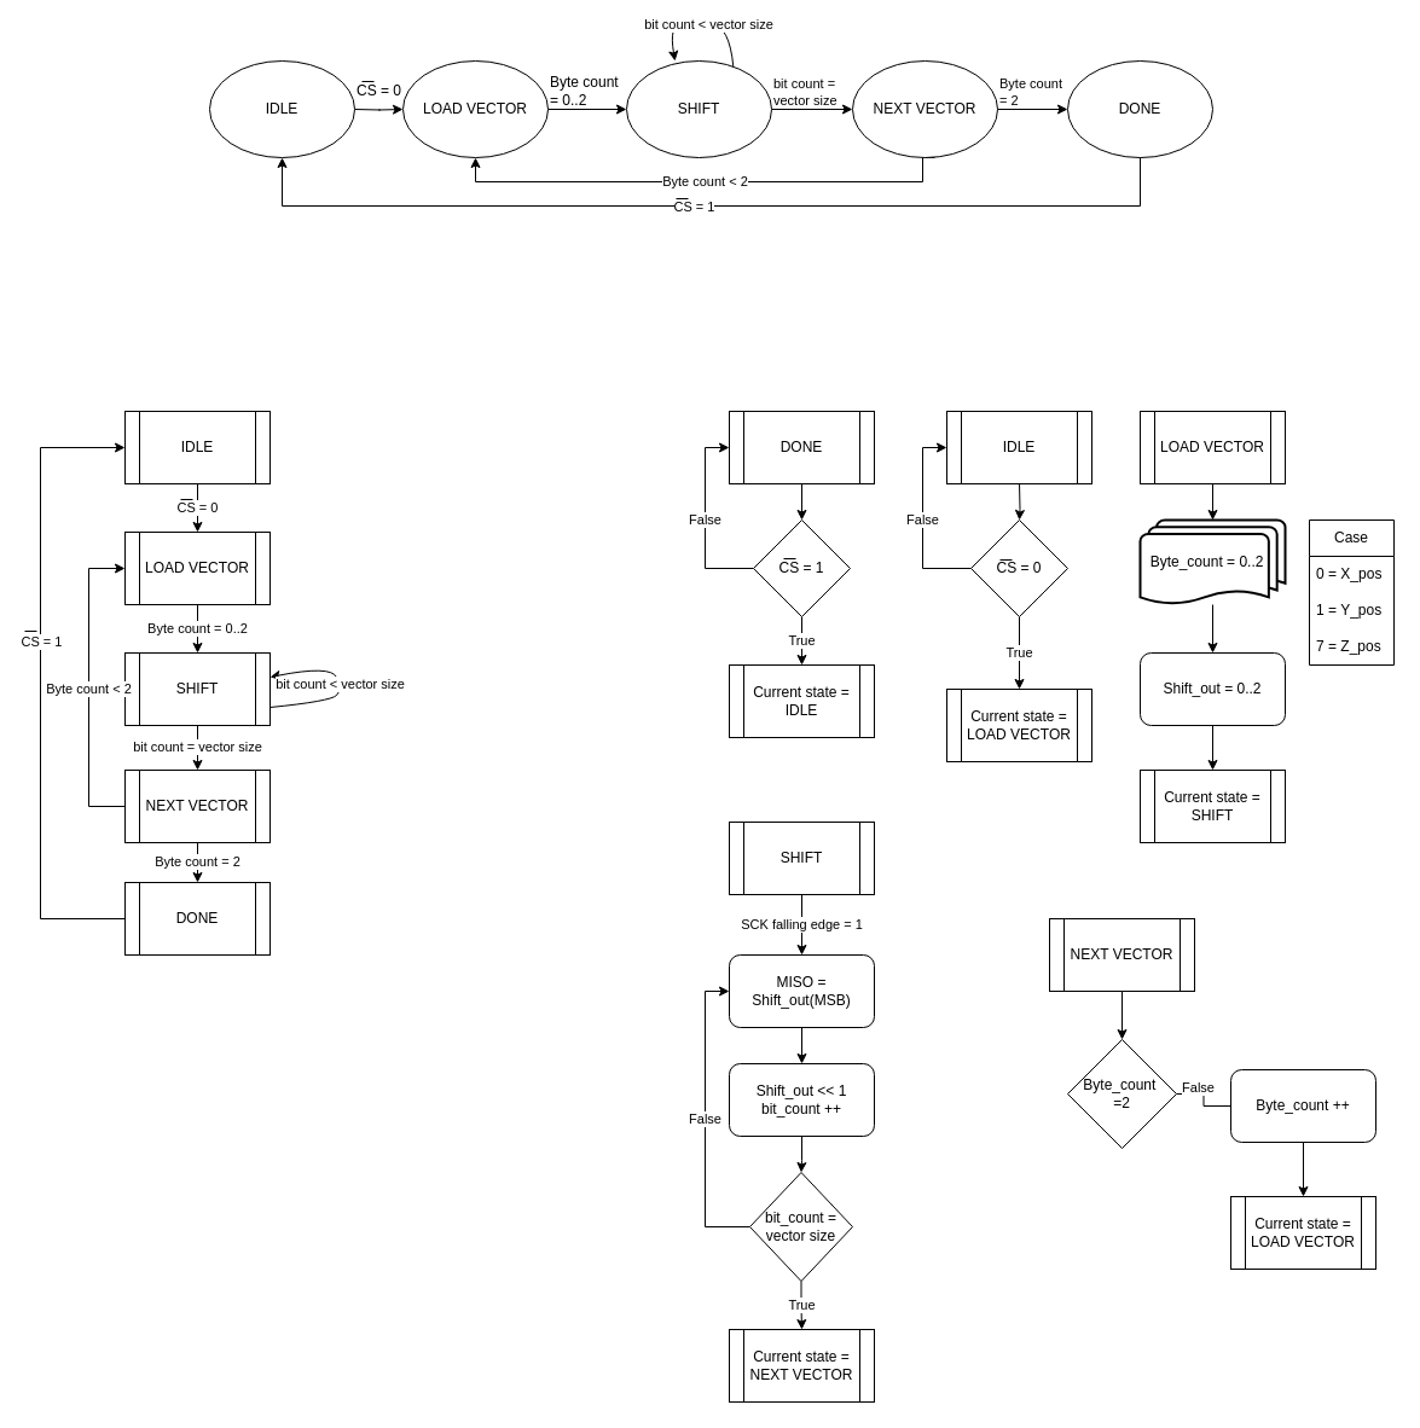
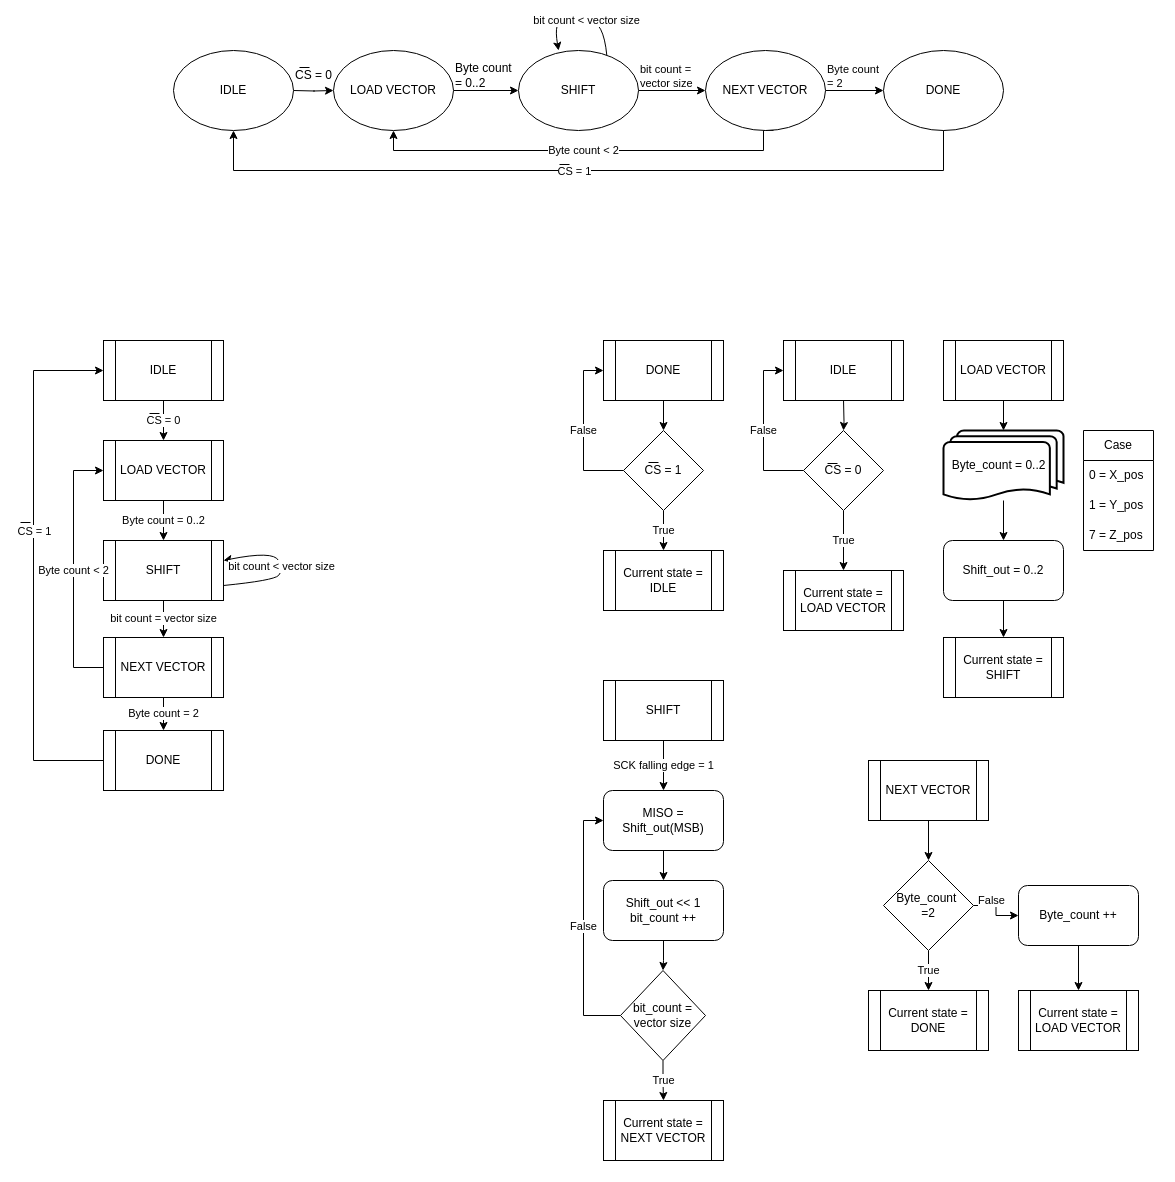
  <mxCell id="0" />
  <mxCell id="1" parent="0" />
  <mxCell id="2" value="&lt;font style=&quot;font-size: 11px;&quot;&gt;CS = 0&lt;/font&gt;" style="edgeStyle=orthogonalEdgeStyle;rounded=0;orthogonalLoop=1;jettySize=auto;html=1;" parent="1" source="3" target="5" edge="1"><mxGeometry relative="1" as="geometry"><mxPoint as="offset" /></mxGeometry></mxCell>
  <mxCell id="3" value="IDLE" style="shape=process;whiteSpace=wrap;html=1;backgroundOutline=1;" parent="1" vertex="1"><mxGeometry x="103" y="340" width="120" height="60" as="geometry" /></mxCell>
  <mxCell id="4" value="Byte count = 0..2" style="edgeStyle=orthogonalEdgeStyle;rounded=0;orthogonalLoop=1;jettySize=auto;html=1;" parent="1" source="5" target="7" edge="1"><mxGeometry relative="1" as="geometry" /></mxCell>
  <mxCell id="5" value="LOAD VECTOR" style="shape=process;whiteSpace=wrap;html=1;backgroundOutline=1;" parent="1" vertex="1"><mxGeometry x="103" y="440" width="120" height="60" as="geometry" /></mxCell>
  <mxCell id="6" value="bit count = vector size" style="edgeStyle=orthogonalEdgeStyle;rounded=0;orthogonalLoop=1;jettySize=auto;html=1;" parent="1" source="7" target="9" edge="1"><mxGeometry relative="1" as="geometry" /></mxCell>
  <mxCell id="7" value="SHIFT" style="shape=process;whiteSpace=wrap;html=1;backgroundOutline=1;" parent="1" vertex="1"><mxGeometry x="103" y="540" width="120" height="60" as="geometry" /></mxCell>
  <mxCell id="8" value="Byte count = 2" style="edgeStyle=orthogonalEdgeStyle;rounded=0;orthogonalLoop=1;jettySize=auto;html=1;" parent="1" source="9" target="10" edge="1"><mxGeometry relative="1" as="geometry" /></mxCell>
  <mxCell id="9" value="NEXT VECTOR" style="shape=process;whiteSpace=wrap;html=1;backgroundOutline=1;" parent="1" vertex="1"><mxGeometry x="103" y="637" width="120" height="60" as="geometry" /></mxCell>
  <mxCell id="10" value="DONE" style="shape=process;whiteSpace=wrap;html=1;backgroundOutline=1;" parent="1" vertex="1"><mxGeometry x="103" y="730" width="120" height="60" as="geometry" /></mxCell>
  <mxCell id="11" value="bit count &amp;lt; vector size" style="curved=1;endArrow=classic;html=1;rounded=0;exitX=1;exitY=0.75;exitDx=0;exitDy=0;" parent="1" source="7" edge="1"><mxGeometry width="50" height="50" relative="1" as="geometry"><mxPoint x="343" y="650" as="sourcePoint" /><mxPoint x="223" y="560" as="targetPoint" /><Array as="points"><mxPoint x="273" y="580" /><mxPoint x="283" y="570" /><mxPoint x="273" y="550" /></Array></mxGeometry></mxCell>
  <mxCell id="12" value="Byte count &amp;lt; 2" style="endArrow=classic;html=1;rounded=0;exitX=0;exitY=0.5;exitDx=0;exitDy=0;entryX=0;entryY=0.5;entryDx=0;entryDy=0;" parent="1" source="9" target="5" edge="1"><mxGeometry x="-0.012" width="50" height="50" relative="1" as="geometry"><mxPoint x="343" y="650" as="sourcePoint" /><mxPoint x="393" y="600" as="targetPoint" /><Array as="points"><mxPoint x="73" y="667" /><mxPoint x="73" y="470" /></Array><mxPoint as="offset" /></mxGeometry></mxCell>
  <mxCell id="13" value="" style="edgeStyle=orthogonalEdgeStyle;rounded=0;orthogonalLoop=1;jettySize=auto;html=1;" parent="1" target="24" edge="1"><mxGeometry relative="1" as="geometry"><mxPoint x="843.037" y="400" as="sourcePoint" /></mxGeometry></mxCell>
  <mxCell id="14" value="" style="edgeStyle=orthogonalEdgeStyle;rounded=0;orthogonalLoop=1;jettySize=auto;html=1;" parent="1" source="15" target="27" edge="1"><mxGeometry relative="1" as="geometry" /></mxCell>
  <mxCell id="15" value="LOAD VECTOR" style="shape=process;whiteSpace=wrap;html=1;backgroundOutline=1;" parent="1" vertex="1"><mxGeometry x="943" y="340" width="120" height="60" as="geometry" /></mxCell>
  <mxCell id="16" value="SCK falling edge = 1" style="edgeStyle=orthogonalEdgeStyle;rounded=0;orthogonalLoop=1;jettySize=auto;html=1;" parent="1" source="17" target="36" edge="1"><mxGeometry relative="1" as="geometry" /></mxCell>
  <mxCell id="17" value="SHIFT" style="shape=process;whiteSpace=wrap;html=1;backgroundOutline=1;" parent="1" vertex="1"><mxGeometry x="603" y="680" width="120" height="60" as="geometry" /></mxCell>
  <mxCell id="18" value="" style="edgeStyle=orthogonalEdgeStyle;rounded=0;orthogonalLoop=1;jettySize=auto;html=1;" parent="1" source="19" target="45" edge="1"><mxGeometry relative="1" as="geometry" /></mxCell>
  <mxCell id="19" value="NEXT VECTOR" style="shape=process;whiteSpace=wrap;html=1;backgroundOutline=1;" parent="1" vertex="1"><mxGeometry x="868" y="760" width="120" height="60" as="geometry" /></mxCell>
  <mxCell id="20" value="" style="endArrow=classic;html=1;rounded=0;exitX=0;exitY=0.5;exitDx=0;exitDy=0;entryX=0;entryY=0.5;entryDx=0;entryDy=0;" parent="1" source="10" target="3" edge="1"><mxGeometry width="50" height="50" relative="1" as="geometry"><mxPoint x="203" y="610" as="sourcePoint" /><mxPoint x="253" y="560" as="targetPoint" /><Array as="points"><mxPoint x="33" y="760" /><mxPoint x="33" y="370" /></Array></mxGeometry></mxCell>
  <mxCell id="21" value="CS = 1" style="edgeLabel;html=1;align=center;verticalAlign=middle;resizable=0;points=[];" parent="20" vertex="1" connectable="0"><mxGeometry x="0.132" relative="1" as="geometry"><mxPoint as="offset" /></mxGeometry></mxCell>
  <mxCell id="22" value="False" style="edgeStyle=orthogonalEdgeStyle;rounded=0;orthogonalLoop=1;jettySize=auto;html=1;entryX=0;entryY=0.5;entryDx=0;entryDy=0;" parent="1" source="24" edge="1"><mxGeometry relative="1" as="geometry"><mxPoint x="783" y="370" as="targetPoint" /><Array as="points"><mxPoint x="763" y="470" /><mxPoint x="763" y="370" /></Array></mxGeometry></mxCell>
  <mxCell id="23" value="True" style="edgeStyle=orthogonalEdgeStyle;rounded=0;orthogonalLoop=1;jettySize=auto;html=1;" parent="1" source="24" edge="1"><mxGeometry relative="1" as="geometry"><mxPoint x="843" y="570" as="targetPoint" /></mxGeometry></mxCell>
  <mxCell id="24" value="CS = 0" style="rhombus;whiteSpace=wrap;html=1;" parent="1" vertex="1"><mxGeometry x="803" y="430" width="80" height="80" as="geometry" /></mxCell>
  <mxCell id="25" value="Current state = LOAD VECTOR" style="shape=process;whiteSpace=wrap;html=1;backgroundOutline=1;" parent="1" vertex="1"><mxGeometry x="783" y="570" width="120" height="60" as="geometry" /></mxCell>
  <mxCell id="26" value="" style="edgeStyle=orthogonalEdgeStyle;rounded=0;orthogonalLoop=1;jettySize=auto;html=1;" parent="1" source="27" target="29" edge="1"><mxGeometry relative="1" as="geometry" /></mxCell>
  <mxCell id="27" value="&amp;nbsp; Byte_count = 0..2" style="strokeWidth=2;html=1;shape=mxgraph.flowchart.multi-document;whiteSpace=wrap;align=left;" parent="1" vertex="1"><mxGeometry x="943" y="430" width="120" height="70" as="geometry" /></mxCell>
  <mxCell id="28" value="" style="edgeStyle=orthogonalEdgeStyle;rounded=0;orthogonalLoop=1;jettySize=auto;html=1;" parent="1" source="29" target="34" edge="1"><mxGeometry relative="1" as="geometry" /></mxCell>
  <mxCell id="29" value="Shift_out = 0..2" style="rounded=1;whiteSpace=wrap;html=1;" parent="1" vertex="1"><mxGeometry x="943" y="540" width="120" height="60" as="geometry" /></mxCell>
  <mxCell id="30" value="Case" style="swimlane;fontStyle=0;childLayout=stackLayout;horizontal=1;startSize=30;horizontalStack=0;resizeParent=1;resizeParentMax=0;resizeLast=0;collapsible=1;marginBottom=0;whiteSpace=wrap;html=1;" parent="1" vertex="1"><mxGeometry x="1083" y="430" width="70" height="120" as="geometry" /></mxCell>
  <mxCell id="31" value="0 = X_pos" style="text;strokeColor=none;fillColor=none;align=left;verticalAlign=middle;spacingLeft=4;spacingRight=4;overflow=hidden;points=[[0,0.5],[1,0.5]];portConstraint=eastwest;rotatable=0;whiteSpace=wrap;html=1;" parent="30" vertex="1"><mxGeometry y="30" width="70" height="30" as="geometry" /></mxCell>
  <mxCell id="32" value="1 = Y_pos" style="text;strokeColor=none;fillColor=none;align=left;verticalAlign=middle;spacingLeft=4;spacingRight=4;overflow=hidden;points=[[0,0.5],[1,0.5]];portConstraint=eastwest;rotatable=0;whiteSpace=wrap;html=1;" parent="30" vertex="1"><mxGeometry y="60" width="70" height="30" as="geometry" /></mxCell>
  <mxCell id="33" value="7 = Z_pos" style="text;strokeColor=none;fillColor=none;align=left;verticalAlign=middle;spacingLeft=4;spacingRight=4;overflow=hidden;points=[[0,0.5],[1,0.5]];portConstraint=eastwest;rotatable=0;whiteSpace=wrap;html=1;" parent="30" vertex="1"><mxGeometry y="90" width="70" height="30" as="geometry" /></mxCell>
  <mxCell id="34" value="Current state = SHIFT" style="shape=process;whiteSpace=wrap;html=1;backgroundOutline=1;" parent="1" vertex="1"><mxGeometry x="943" y="637" width="120" height="60" as="geometry" /></mxCell>
  <mxCell id="35" value="" style="edgeStyle=orthogonalEdgeStyle;rounded=0;orthogonalLoop=1;jettySize=auto;html=1;" parent="1" source="36" target="38" edge="1"><mxGeometry relative="1" as="geometry" /></mxCell>
  <mxCell id="36" value="MISO = Shift_out(MSB)" style="rounded=1;whiteSpace=wrap;html=1;" parent="1" vertex="1"><mxGeometry x="603" y="790" width="120" height="60" as="geometry" /></mxCell>
  <mxCell id="37" value="" style="edgeStyle=orthogonalEdgeStyle;rounded=0;orthogonalLoop=1;jettySize=auto;html=1;" parent="1" source="38" target="41" edge="1"><mxGeometry relative="1" as="geometry" /></mxCell>
  <mxCell id="38" value="Shift_out &amp;lt;&amp;lt; 1&lt;br&gt;bit_count ++" style="rounded=1;whiteSpace=wrap;html=1;" parent="1" vertex="1"><mxGeometry x="603" y="880" width="120" height="60" as="geometry" /></mxCell>
  <mxCell id="39" value="False" style="edgeStyle=orthogonalEdgeStyle;rounded=0;orthogonalLoop=1;jettySize=auto;html=1;entryX=0;entryY=0.5;entryDx=0;entryDy=0;" parent="1" source="41" target="36" edge="1"><mxGeometry relative="1" as="geometry"><Array as="points"><mxPoint x="583" y="1015" /><mxPoint x="583" y="820" /></Array></mxGeometry></mxCell>
  <mxCell id="40" value="True" style="edgeStyle=orthogonalEdgeStyle;rounded=0;orthogonalLoop=1;jettySize=auto;html=1;" parent="1" source="41" target="42" edge="1"><mxGeometry relative="1" as="geometry" /></mxCell>
  <mxCell id="41" value="bit_count = vector size" style="rhombus;whiteSpace=wrap;html=1;" parent="1" vertex="1"><mxGeometry x="620" y="970" width="85" height="90" as="geometry" /></mxCell>
  <mxCell id="42" value="Current state = NEXT VECTOR" style="shape=process;whiteSpace=wrap;html=1;backgroundOutline=1;" parent="1" vertex="1"><mxGeometry x="603" y="1100" width="120" height="60" as="geometry" /></mxCell>
- <mxCell id="44" value="False" style="edgeStyle=orthogonalEdgeStyle;rounded=0;orthogonalLoop=1;jettySize=auto;html=1;endArrow=none;" parent="1" source="45" target="49" edge="1"><mxGeometry x="-0.333" y="5" relative="1" as="geometry"><mxPoint as="offset" /></mxGeometry></mxCell>
+ <mxCell id="43" value="True" style="edgeStyle=orthogonalEdgeStyle;rounded=0;orthogonalLoop=1;jettySize=auto;html=1;" parent="1" source="45" target="46" edge="1"><mxGeometry relative="1" as="geometry" /></mxCell>
+ <mxCell id="44" value="False" style="edgeStyle=orthogonalEdgeStyle;rounded=0;orthogonalLoop=1;jettySize=auto;html=1;" parent="1" source="45" target="49" edge="1"><mxGeometry x="-0.333" y="5" relative="1" as="geometry"><mxPoint as="offset" /></mxGeometry></mxCell>
  <mxCell id="45" value="Byte_count&amp;nbsp;&lt;br&gt;=2" style="rhombus;whiteSpace=wrap;html=1;" parent="1" vertex="1"><mxGeometry x="883" y="860" width="90" height="90" as="geometry" /></mxCell>
+ <mxCell id="46" value="Current state = DONE" style="shape=process;whiteSpace=wrap;html=1;backgroundOutline=1;" parent="1" vertex="1"><mxGeometry x="868" y="990" width="120" height="60" as="geometry" /></mxCell>
  <mxCell id="47" value="Current state = LOAD VECTOR" style="shape=process;whiteSpace=wrap;html=1;backgroundOutline=1;" parent="1" vertex="1"><mxGeometry x="1018" y="990" width="120" height="60" as="geometry" /></mxCell>
  <mxCell id="48" value="" style="edgeStyle=orthogonalEdgeStyle;rounded=0;orthogonalLoop=1;jettySize=auto;html=1;" parent="1" source="49" target="47" edge="1"><mxGeometry relative="1" as="geometry" /></mxCell>
  <mxCell id="49" value="Byte_count ++" style="rounded=1;whiteSpace=wrap;html=1;" parent="1" vertex="1"><mxGeometry x="1018" y="885" width="120" height="60" as="geometry" /></mxCell>
  <mxCell id="50" value="" style="endArrow=none;html=1;rounded=0;" parent="1" edge="1"><mxGeometry width="50" height="50" relative="1" as="geometry"><mxPoint x="827" y="463" as="sourcePoint" /><mxPoint x="837" y="463" as="targetPoint" /></mxGeometry></mxCell>
  <mxCell id="51" value="" style="endArrow=none;html=1;rounded=0;" parent="1" edge="1"><mxGeometry width="50" height="50" relative="1" as="geometry"><mxPoint x="20" y="522" as="sourcePoint" /><mxPoint x="30" y="522" as="targetPoint" /></mxGeometry></mxCell>
  <mxCell id="52" value="" style="endArrow=none;html=1;rounded=0;" parent="1" edge="1"><mxGeometry width="50" height="50" relative="1" as="geometry"><mxPoint x="149" y="413" as="sourcePoint" /><mxPoint x="159" y="413" as="targetPoint" /></mxGeometry></mxCell>
  <mxCell id="53" value="IDLE" style="shape=process;whiteSpace=wrap;html=1;backgroundOutline=1;" parent="1" vertex="1"><mxGeometry x="783" y="340" width="120" height="60" as="geometry" /></mxCell>
  <mxCell id="54" value="" style="edgeStyle=orthogonalEdgeStyle;rounded=0;orthogonalLoop=1;jettySize=auto;html=1;" parent="1" source="55" target="58" edge="1"><mxGeometry relative="1" as="geometry" /></mxCell>
  <mxCell id="55" value="DONE" style="shape=process;whiteSpace=wrap;html=1;backgroundOutline=1;" parent="1" vertex="1"><mxGeometry x="603" y="340" width="120" height="60" as="geometry" /></mxCell>
  <mxCell id="56" value="True" style="edgeStyle=orthogonalEdgeStyle;rounded=0;orthogonalLoop=1;jettySize=auto;html=1;" parent="1" source="58" target="59" edge="1"><mxGeometry relative="1" as="geometry" /></mxCell>
  <mxCell id="57" value="False" style="edgeStyle=orthogonalEdgeStyle;rounded=0;orthogonalLoop=1;jettySize=auto;html=1;entryX=0;entryY=0.5;entryDx=0;entryDy=0;" parent="1" source="58" target="55" edge="1"><mxGeometry relative="1" as="geometry"><Array as="points"><mxPoint x="583" y="470" /><mxPoint x="583" y="370" /></Array></mxGeometry></mxCell>
  <mxCell id="58" value="CS = 1" style="rhombus;whiteSpace=wrap;html=1;" parent="1" vertex="1"><mxGeometry x="623" y="430" width="80" height="80" as="geometry" /></mxCell>
  <mxCell id="59" value="Current state = IDLE" style="shape=process;whiteSpace=wrap;html=1;backgroundOutline=1;" parent="1" vertex="1"><mxGeometry x="603" y="550" width="120" height="60" as="geometry" /></mxCell>
  <mxCell id="60" value="" style="endArrow=none;html=1;rounded=0;" parent="1" edge="1"><mxGeometry width="50" height="50" relative="1" as="geometry"><mxPoint x="648" y="462" as="sourcePoint" /><mxPoint x="658" y="462" as="targetPoint" /></mxGeometry></mxCell>
  <mxCell id="61" value="" style="edgeStyle=orthogonalEdgeStyle;rounded=0;orthogonalLoop=1;jettySize=auto;html=1;" parent="1" edge="1"><mxGeometry relative="1" as="geometry"><mxPoint x="293" y="90" as="sourcePoint" /><mxPoint x="333" y="90" as="targetPoint" /></mxGeometry></mxCell>
  <mxCell id="62" value="" style="edgeStyle=orthogonalEdgeStyle;rounded=0;orthogonalLoop=1;jettySize=auto;html=1;" parent="1" edge="1"><mxGeometry relative="1" as="geometry"><mxPoint x="453" y="90" as="sourcePoint" /><mxPoint x="518" y="90" as="targetPoint" /></mxGeometry></mxCell>
  <mxCell id="63" value="" style="edgeStyle=orthogonalEdgeStyle;rounded=0;orthogonalLoop=1;jettySize=auto;html=1;" parent="1" edge="1"><mxGeometry relative="1" as="geometry"><mxPoint x="638" y="90" as="sourcePoint" /><mxPoint x="705" y="90" as="targetPoint" /></mxGeometry></mxCell>
  <mxCell id="64" value="" style="edgeStyle=orthogonalEdgeStyle;rounded=0;orthogonalLoop=1;jettySize=auto;html=1;" parent="1" edge="1"><mxGeometry relative="1" as="geometry"><mxPoint x="825" y="90" as="sourcePoint" /><mxPoint x="883" y="90" as="targetPoint" /></mxGeometry></mxCell>
  <mxCell id="65" value="Byte count &amp;lt; 2" style="edgeStyle=orthogonalEdgeStyle;rounded=0;orthogonalLoop=1;jettySize=auto;html=1;" parent="1" edge="1"><mxGeometry relative="1" as="geometry"><Array as="points"><mxPoint x="763" y="130" /><mxPoint x="763" y="150" /><mxPoint x="393" y="150" /></Array><mxPoint x="773" y="130" as="sourcePoint" /><mxPoint x="393" y="130" as="targetPoint" /></mxGeometry></mxCell>
  <mxCell id="66" style="edgeStyle=orthogonalEdgeStyle;rounded=0;orthogonalLoop=1;jettySize=auto;html=1;entryX=0.5;entryY=1;entryDx=0;entryDy=0;" parent="1" target="76" edge="1"><mxGeometry relative="1" as="geometry"><Array as="points"><mxPoint x="943" y="170" /><mxPoint x="233" y="170" /></Array><mxPoint x="943" y="120" as="sourcePoint" /><mxPoint x="233" y="150" as="targetPoint" /></mxGeometry></mxCell>
  <mxCell id="67" value="CS = 1" style="edgeLabel;html=1;align=center;verticalAlign=middle;resizable=0;points=[];" parent="66" vertex="1" connectable="0"><mxGeometry x="0.05" relative="1" as="geometry"><mxPoint as="offset" /></mxGeometry></mxCell>
  <mxCell id="68" value="bit count &amp;lt; vector size" style="curved=1;endArrow=classic;html=1;rounded=0;exitX=0.736;exitY=0.061;exitDx=0;exitDy=0;entryX=0.334;entryY=0;entryDx=0;entryDy=0;entryPerimeter=0;exitPerimeter=0;" parent="1" source="78" target="78" edge="1"><mxGeometry x="-0.106" width="50" height="50" relative="1" as="geometry"><mxPoint x="608" y="60" as="sourcePoint" /><mxPoint x="578" y="60" as="targetPoint" /><Array as="points"><mxPoint x="603" y="20" /><mxPoint x="573" y="20" /><mxPoint x="553" y="20" /></Array><mxPoint as="offset" /></mxGeometry></mxCell>
  <mxCell id="69" value="Byte count &lt;br&gt;= 0..2" style="text;html=1;align=left;verticalAlign=middle;resizable=0;points=[];autosize=1;strokeColor=none;fillColor=none;" parent="1" vertex="1"><mxGeometry x="453" y="54" width="76" height="42" as="geometry" /></mxCell>
  <mxCell id="70" value="&lt;span style=&quot;color: rgb(0, 0, 0); font-family: Helvetica; font-size: 11px; font-style: normal; font-variant-ligatures: normal; font-variant-caps: normal; font-weight: 400; letter-spacing: normal; orphans: 2; text-align: center; text-indent: 0px; text-transform: none; widows: 2; word-spacing: 0px; -webkit-text-stroke-width: 0px; background-color: rgb(255, 255, 255); text-decoration-thickness: initial; text-decoration-style: initial; text-decoration-color: initial; float: none; display: inline !important;&quot;&gt;bit count = &lt;br&gt;vector size&lt;/span&gt;" style="text;whiteSpace=wrap;html=1;" parent="1" vertex="1"><mxGeometry x="638" y="55" width="140" height="40" as="geometry" /></mxCell>
  <mxCell id="71" value="&lt;span style=&quot;color: rgb(0, 0, 0); font-family: Helvetica; font-size: 11px; font-style: normal; font-variant-ligatures: normal; font-variant-caps: normal; font-weight: 400; letter-spacing: normal; orphans: 2; text-align: center; text-indent: 0px; text-transform: none; widows: 2; word-spacing: 0px; -webkit-text-stroke-width: 0px; background-color: rgb(255, 255, 255); text-decoration-thickness: initial; text-decoration-style: initial; text-decoration-color: initial; float: none; display: inline !important;&quot;&gt;Byte count &lt;br&gt;= 2&lt;/span&gt;" style="text;whiteSpace=wrap;html=1;" parent="1" vertex="1"><mxGeometry x="825" y="55" width="100" height="40" as="geometry" /></mxCell>
  <mxCell id="72" value="" style="group" parent="1" vertex="1" connectable="0"><mxGeometry x="283" y="60" width="60" height="30" as="geometry" /></mxCell>
  <mxCell id="73" value="CS = 0" style="text;html=1;align=center;verticalAlign=middle;resizable=0;points=[];autosize=1;strokeColor=none;fillColor=none;" parent="72" vertex="1"><mxGeometry width="60" height="30" as="geometry" /></mxCell>
  <mxCell id="74" value="" style="endArrow=none;html=1;rounded=0;" parent="72" edge="1"><mxGeometry width="50" height="50" relative="1" as="geometry"><mxPoint x="16" y="7" as="sourcePoint" /><mxPoint x="26" y="7" as="targetPoint" /></mxGeometry></mxCell>
  <mxCell id="75" value="" style="endArrow=none;html=1;rounded=0;" parent="1" edge="1"><mxGeometry width="50" height="50" relative="1" as="geometry"><mxPoint x="559" y="164" as="sourcePoint" /><mxPoint x="569" y="164" as="targetPoint" /></mxGeometry></mxCell>
  <mxCell id="76" value="IDLE" style="ellipse;whiteSpace=wrap;html=1;" vertex="1" parent="1"><mxGeometry x="173" y="50" width="120" height="80" as="geometry" /></mxCell>
  <mxCell id="77" value="LOAD VECTOR" style="ellipse;whiteSpace=wrap;html=1;" vertex="1" parent="1"><mxGeometry x="333" y="50" width="120" height="80" as="geometry" /></mxCell>
  <mxCell id="78" value="SHIFT" style="ellipse;whiteSpace=wrap;html=1;" vertex="1" parent="1"><mxGeometry x="518" y="50" width="120" height="80" as="geometry" /></mxCell>
  <mxCell id="79" value="NEXT VECTOR" style="ellipse;whiteSpace=wrap;html=1;" vertex="1" parent="1"><mxGeometry x="705" y="50" width="120" height="80" as="geometry" /></mxCell>
  <mxCell id="80" value="DONE" style="ellipse;whiteSpace=wrap;html=1;" vertex="1" parent="1"><mxGeometry x="883" y="50" width="120" height="80" as="geometry" /></mxCell>
